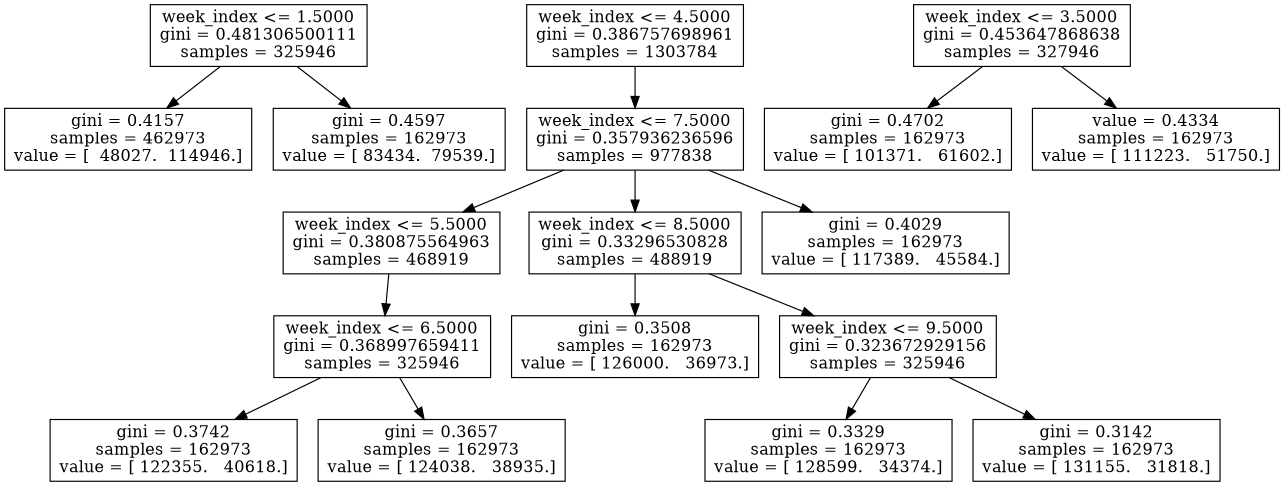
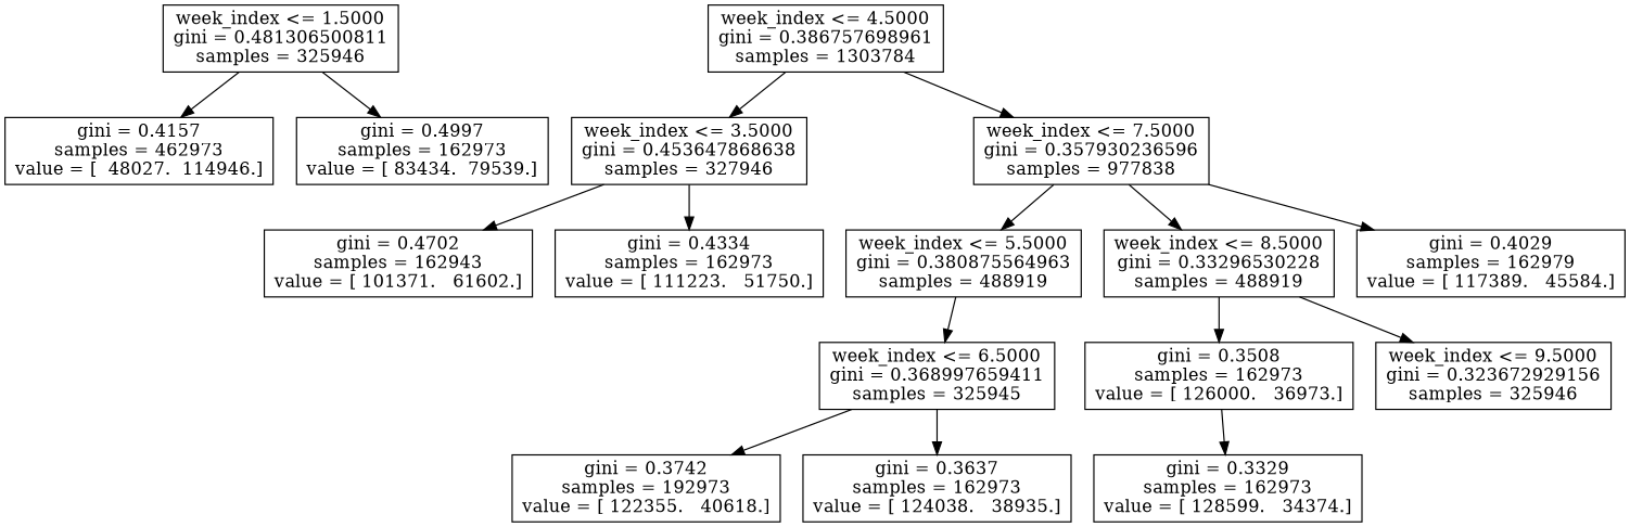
  digraph {
    node [shape=box]
-   n1 [label="week_index <= 1.5000\ngini = 0.481306500111\nsamples = 325946"]
+   n1 [label="week_index <= 1.5000\ngini = 0.481306500811\nsamples = 325946"]
    n2 [label="gini = 0.4157\nsamples = 462973\nvalue = [  48027.  114946.]"]
-   n3 [label="gini = 0.4597\nsamples = 162973\nvalue = [ 83434.  79539.]"]
+   n3 [label="gini = 0.4997\nsamples = 162973\nvalue = [ 83434.  79539.]"]
    n4 [label="week_index <= 4.5000\ngini = 0.386757698961\nsamples = 1303784"]
    n5 [label="week_index <= 3.5000\ngini = 0.453647868638\nsamples = 327946"]
-   n6 [label="week_index <= 7.5000\ngini = 0.357936236596\nsamples = 977838"]
-   n7 [label="gini = 0.4702\nsamples = 162973\nvalue = [ 101371.   61602.]"]
-   n8 [label="value = 0.4334\nsamples = 162973\nvalue = [ 111223.   51750.]"]
-   n9 [label="week_index <= 5.5000\ngini = 0.380875564963\nsamples = 468919"]
-   n10 [label="week_index <= 8.5000\ngini = 0.33296530828\nsamples = 488919"]
-   n11 [label="gini = 0.4029\nsamples = 162973\nvalue = [ 117389.   45584.]"]
-   n12 [label="week_index <= 6.5000\ngini = 0.368997659411\nsamples = 325946"]
+   n6 [label="week_index <= 7.5000\ngini = 0.357930236596\nsamples = 977838"]
+   n7 [label="gini = 0.4702\nsamples = 162943\nvalue = [ 101371.   61602.]"]
+   n8 [label="gini = 0.4334\nsamples = 162973\nvalue = [ 111223.   51750.]"]
+   n9 [label="week_index <= 5.5000\ngini = 0.380875564963\nsamples = 488919"]
+   n10 [label="week_index <= 8.5000\ngini = 0.33296530228\nsamples = 488919"]
+   n11 [label="gini = 0.4029\nsamples = 162979\nvalue = [ 117389.   45584.]"]
+   n12 [label="week_index <= 6.5000\ngini = 0.368997659411\nsamples = 325945"]
    n13 [label="gini = 0.3508\nsamples = 162973\nvalue = [ 126000.   36973.]"]
    n14 [label="week_index <= 9.5000\ngini = 0.323672929156\nsamples = 325946"]
-   n15 [label="gini = 0.3742\nsamples = 162973\nvalue = [ 122355.   40618.]"]
-   n16 [label="gini = 0.3657\nsamples = 162973\nvalue = [ 124038.   38935.]"]
+   n15 [label="gini = 0.3742\nsamples = 192973\nvalue = [ 122355.   40618.]"]
+   n16 [label="gini = 0.3637\nsamples = 162973\nvalue = [ 124038.   38935.]"]
    n17 [label="gini = 0.3329\nsamples = 162973\nvalue = [ 128599.   34374.]"]
-   n18 [label="gini = 0.3142\nsamples = 162973\nvalue = [ 131155.   31818.]"]
    n1 -> n2
    n1 -> n3
+   n4 -> n5
    n4 -> n6
    n5 -> n7
    n5 -> n8
    n6 -> n9
    n6 -> n10
    n6 -> n11
    n9 -> n12
    n10 -> n13
    n10 -> n14
    n12 -> n15
    n12 -> n16
-   n14 -> n17
-   n14 -> n18
+   n13 -> n17
  }
